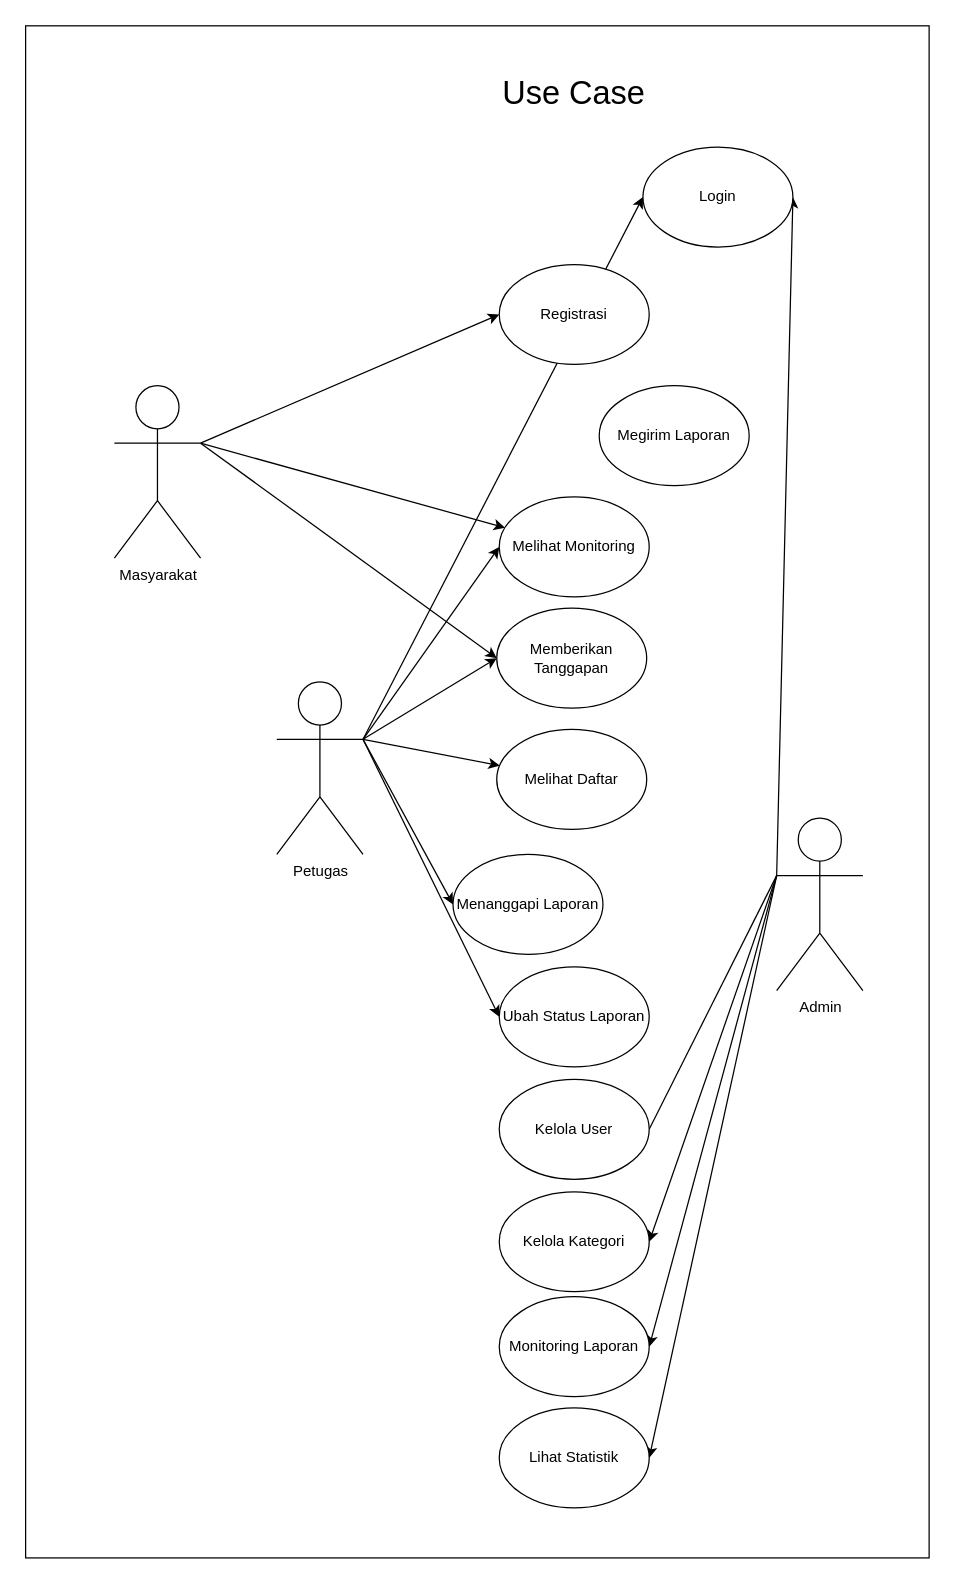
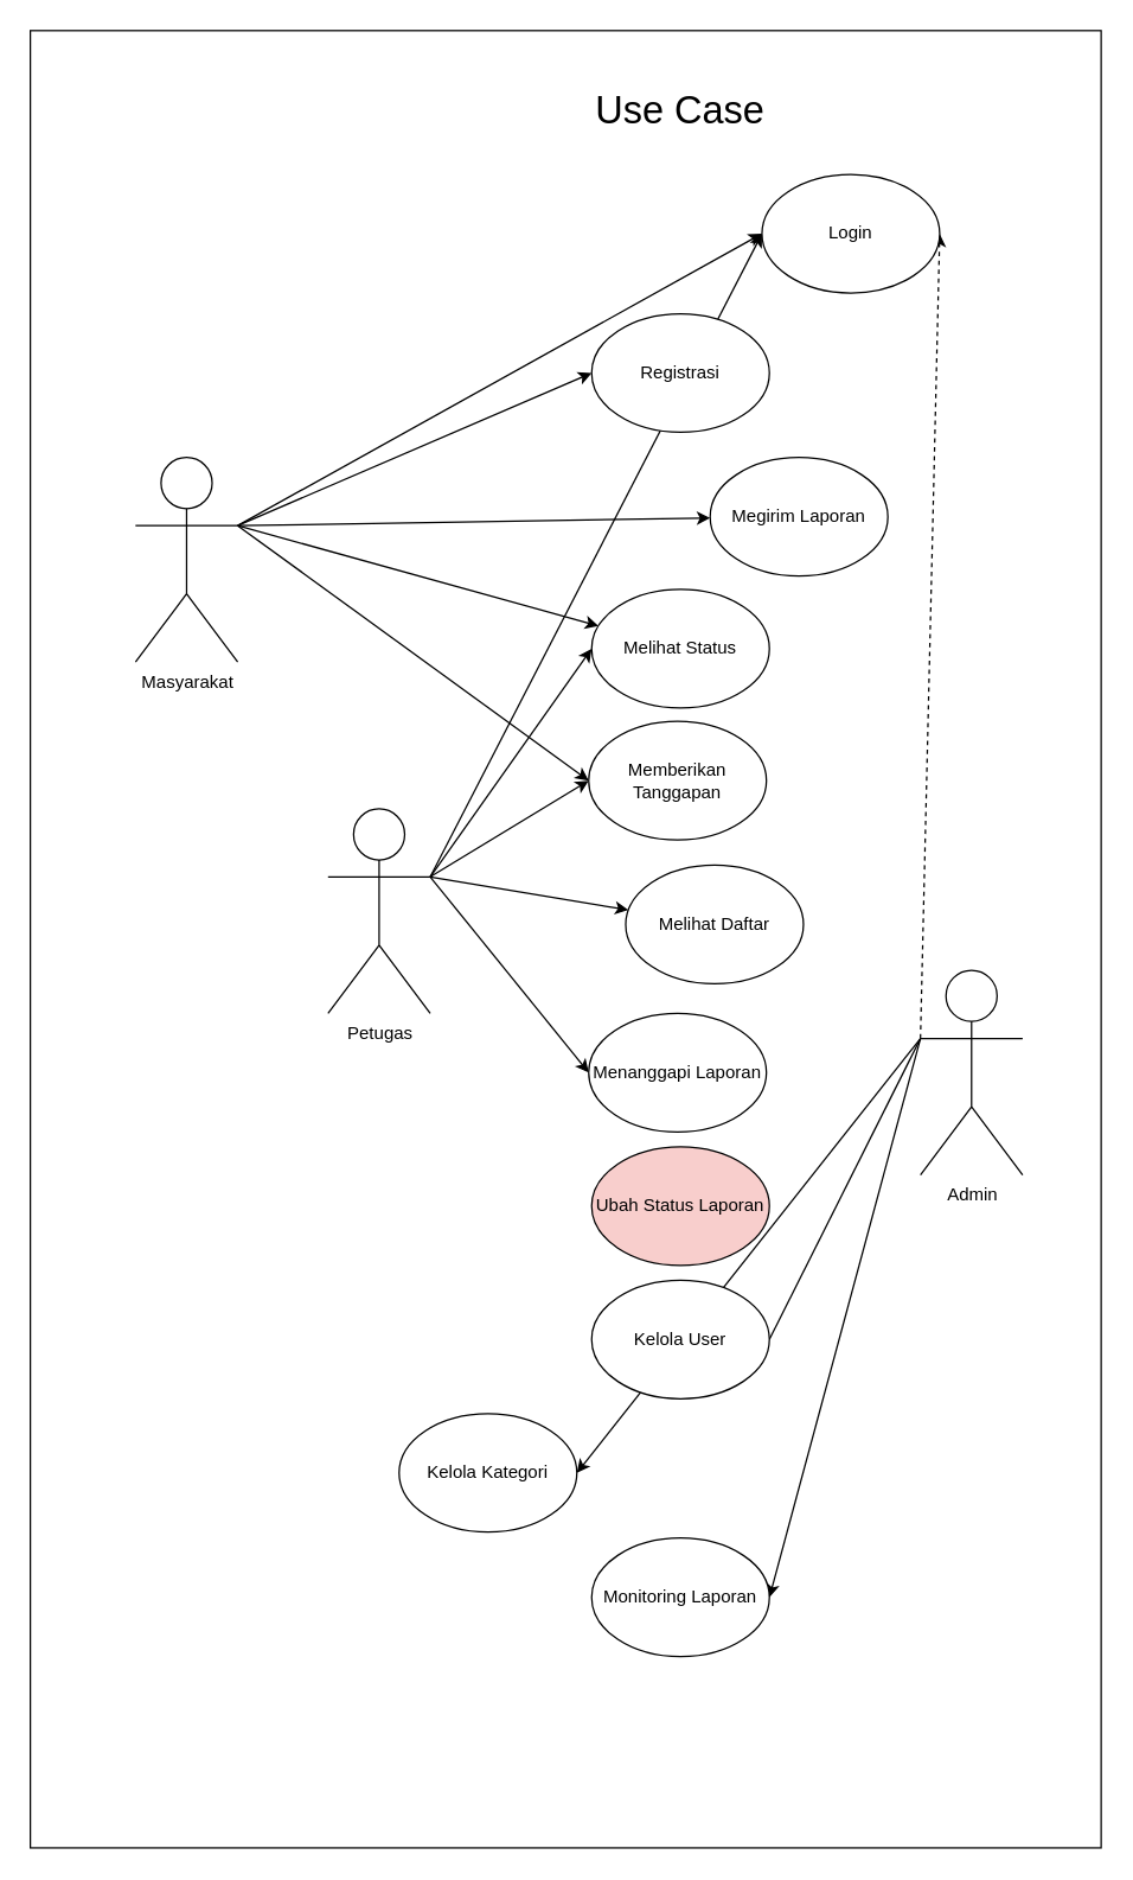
  <mxCell id="0" />
  <mxCell id="1" parent="0" />
+ <mxCell id="2" style="rounded=0;orthogonalLoop=1;jettySize=auto;html=1;entryX=0;entryY=0.5;entryDx=0;entryDy=0;exitX=1;exitY=0.333;exitDx=0;exitDy=0;exitPerimeter=0;" edge="1" parent="1" source="7" target="24"><mxGeometry relative="1" as="geometry"><mxPoint x="151" y="359" as="sourcePoint" /></mxGeometry></mxCell>
  <mxCell id="3" style="rounded=0;orthogonalLoop=1;jettySize=auto;html=1;entryX=0;entryY=0.5;entryDx=0;entryDy=0;exitX=1;exitY=0.333;exitDx=0;exitDy=0;exitPerimeter=0;" edge="1" parent="1" source="7" target="25"><mxGeometry relative="1" as="geometry" /></mxCell>
+ <mxCell id="4" style="rounded=0;orthogonalLoop=1;jettySize=auto;html=1;exitX=1;exitY=0.333;exitDx=0;exitDy=0;exitPerimeter=0;" edge="1" parent="1" source="7" target="8"><mxGeometry relative="1" as="geometry" /></mxCell>
  <mxCell id="5" style="rounded=0;orthogonalLoop=1;jettySize=auto;html=1;exitX=1;exitY=0.333;exitDx=0;exitDy=0;exitPerimeter=0;" edge="1" parent="1" source="7" target="9"><mxGeometry relative="1" as="geometry" /></mxCell>
  <mxCell id="6" style="rounded=0;orthogonalLoop=1;jettySize=auto;html=1;entryX=0;entryY=0.5;entryDx=0;entryDy=0;exitX=1;exitY=0.333;exitDx=0;exitDy=0;exitPerimeter=0;" edge="1" parent="1" source="7" target="10"><mxGeometry relative="1" as="geometry" /></mxCell>
  <mxCell id="7" value="Masyarakat" style="shape=umlActor;verticalLabelPosition=bottom;verticalAlign=top;html=1;outlineConnect=0;" vertex="1" parent="1"><mxGeometry x="91" y="308" width="69" height="138" as="geometry" /></mxCell>
  <mxCell id="8" value="Megirim Laporan" style="ellipse;whiteSpace=wrap;html=1;" vertex="1" parent="1"><mxGeometry x="479" y="308" width="120" height="80" as="geometry" /></mxCell>
- <mxCell id="9" value="Melihat Monitoring" style="ellipse;whiteSpace=wrap;html=1;" vertex="1" parent="1"><mxGeometry x="399" y="397" width="120" height="80" as="geometry" /></mxCell>
+ <mxCell id="9" value="Melihat Status" style="ellipse;whiteSpace=wrap;html=1;" vertex="1" parent="1"><mxGeometry x="399" y="397" width="120" height="80" as="geometry" /></mxCell>
  <mxCell id="10" value="Memberikan Tanggapan" style="ellipse;whiteSpace=wrap;html=1;" vertex="1" parent="1"><mxGeometry x="397" y="486" width="120" height="80" as="geometry" /></mxCell>
  <mxCell id="11" style="rounded=0;orthogonalLoop=1;jettySize=auto;html=1;entryX=0;entryY=0.5;entryDx=0;entryDy=0;exitX=1;exitY=0.333;exitDx=0;exitDy=0;exitPerimeter=0;" edge="1" parent="1" source="17" target="24"><mxGeometry relative="1" as="geometry"><mxPoint x="163" y="593" as="sourcePoint" /></mxGeometry></mxCell>
- <mxCell id="12" style="rounded=0;orthogonalLoop=1;jettySize=auto;html=1;exitX=1;exitY=0.333;exitDx=0;exitDy=0;exitPerimeter=0;entryX=0;entryY=0.5;entryDx=0;entryDy=0;" edge="1" parent="1" source="17" target="28"><mxGeometry relative="1" as="geometry" /></mxCell>
  <mxCell id="13" style="rounded=0;orthogonalLoop=1;jettySize=auto;html=1;entryX=0;entryY=0.5;entryDx=0;entryDy=0;exitX=1;exitY=0.333;exitDx=0;exitDy=0;exitPerimeter=0;" edge="1" parent="1" source="17" target="9"><mxGeometry relative="1" as="geometry" /></mxCell>
  <mxCell id="14" style="rounded=0;orthogonalLoop=1;jettySize=auto;html=1;exitX=1;exitY=0.333;exitDx=0;exitDy=0;exitPerimeter=0;entryX=0;entryY=0.5;entryDx=0;entryDy=0;" edge="1" parent="1" source="17" target="10"><mxGeometry relative="1" as="geometry" /></mxCell>
  <mxCell id="15" style="rounded=0;orthogonalLoop=1;jettySize=auto;html=1;exitX=1;exitY=0.333;exitDx=0;exitDy=0;exitPerimeter=0;" edge="1" parent="1" source="17" target="27"><mxGeometry relative="1" as="geometry" /></mxCell>
  <mxCell id="16" style="rounded=0;orthogonalLoop=1;jettySize=auto;html=1;entryX=0;entryY=0.5;entryDx=0;entryDy=0;exitX=1;exitY=0.333;exitDx=0;exitDy=0;exitPerimeter=0;" edge="1" parent="1" source="17" target="26"><mxGeometry relative="1" as="geometry" /></mxCell>
  <mxCell id="17" value="Petugas" style="shape=umlActor;verticalLabelPosition=bottom;verticalAlign=top;html=1;outlineConnect=0;" vertex="1" parent="1"><mxGeometry x="221" y="545" width="69" height="138" as="geometry" /></mxCell>
- <mxCell id="18" style="rounded=0;orthogonalLoop=1;jettySize=auto;html=1;entryX=1;entryY=0.5;entryDx=0;entryDy=0;exitX=0;exitY=0.333;exitDx=0;exitDy=0;exitPerimeter=0;" edge="1" parent="1" source="23" target="24"><mxGeometry relative="1" as="geometry" /></mxCell>
+ <mxCell id="18" style="rounded=0;orthogonalLoop=1;jettySize=auto;html=1;entryX=1;entryY=0.5;entryDx=0;entryDy=0;exitX=0;exitY=0.333;exitDx=0;exitDy=0;exitPerimeter=0;dashed=1;" edge="1" parent="1" source="23" target="24"><mxGeometry relative="1" as="geometry" /></mxCell>
  <mxCell id="19" style="rounded=0;orthogonalLoop=1;jettySize=auto;html=1;entryX=1;entryY=0.5;entryDx=0;entryDy=0;exitX=0;exitY=0.333;exitDx=0;exitDy=0;exitPerimeter=0;endArrow=none;" edge="1" parent="1" source="23" target="29"><mxGeometry relative="1" as="geometry" /></mxCell>
  <mxCell id="20" style="rounded=0;orthogonalLoop=1;jettySize=auto;html=1;entryX=1;entryY=0.5;entryDx=0;entryDy=0;exitX=0;exitY=0.333;exitDx=0;exitDy=0;exitPerimeter=0;" edge="1" parent="1" source="23" target="30"><mxGeometry relative="1" as="geometry" /></mxCell>
  <mxCell id="21" style="rounded=0;orthogonalLoop=1;jettySize=auto;html=1;entryX=1;entryY=0.5;entryDx=0;entryDy=0;exitX=0;exitY=0.333;exitDx=0;exitDy=0;exitPerimeter=0;" edge="1" parent="1" source="23" target="31"><mxGeometry relative="1" as="geometry" /></mxCell>
- <mxCell id="22" style="rounded=0;orthogonalLoop=1;jettySize=auto;html=1;entryX=1;entryY=0.5;entryDx=0;entryDy=0;exitX=0;exitY=0.333;exitDx=0;exitDy=0;exitPerimeter=0;" edge="1" parent="1" source="23" target="32"><mxGeometry relative="1" as="geometry" /></mxCell>
  <mxCell id="23" value="Admin" style="shape=umlActor;verticalLabelPosition=bottom;verticalAlign=top;html=1;outlineConnect=0;" vertex="1" parent="1"><mxGeometry x="621" y="654" width="69" height="138" as="geometry" /></mxCell>
  <mxCell id="24" value="Login" style="ellipse;whiteSpace=wrap;html=1;" vertex="1" parent="1"><mxGeometry x="514" y="117" width="120" height="80" as="geometry" /></mxCell>
  <mxCell id="25" value="Registrasi" style="ellipse;whiteSpace=wrap;html=1;" vertex="1" parent="1"><mxGeometry x="399" y="211" width="120" height="80" as="geometry" /></mxCell>
- <mxCell id="26" value="Menanggapi Laporan" style="ellipse;whiteSpace=wrap;html=1;" vertex="1" parent="1"><mxGeometry x="362" y="683" width="120" height="80" as="geometry" /></mxCell>
- <mxCell id="27" value="Melihat Daftar" style="ellipse;whiteSpace=wrap;html=1;" vertex="1" parent="1"><mxGeometry x="397" y="583" width="120" height="80" as="geometry" /></mxCell>
- <mxCell id="28" value="Ubah Status Laporan" style="ellipse;whiteSpace=wrap;html=1;" vertex="1" parent="1"><mxGeometry x="399" y="773" width="120" height="80" as="geometry" /></mxCell>
+ <mxCell id="26" value="Menanggapi Laporan" style="ellipse;whiteSpace=wrap;html=1;" vertex="1" parent="1"><mxGeometry x="397" y="683" width="120" height="80" as="geometry" /></mxCell>
+ <mxCell id="27" value="Melihat Daftar" style="ellipse;whiteSpace=wrap;html=1;" vertex="1" parent="1"><mxGeometry x="422" y="583" width="120" height="80" as="geometry" /></mxCell>
+ <mxCell id="28" value="Ubah Status Laporan" style="ellipse;whiteSpace=wrap;html=1;fillColor=#f8cecc;" vertex="1" parent="1"><mxGeometry x="399" y="773" width="120" height="80" as="geometry" /></mxCell>
  <mxCell id="29" value="Kelola User" style="ellipse;whiteSpace=wrap;html=1;" vertex="1" parent="1"><mxGeometry x="399" y="863" width="120" height="80" as="geometry" /></mxCell>
- <mxCell id="30" value="Kelola Kategori" style="ellipse;whiteSpace=wrap;html=1;" vertex="1" parent="1"><mxGeometry x="399" y="953" width="120" height="80" as="geometry" /></mxCell>
+ <mxCell id="30" value="Kelola Kategori" style="ellipse;whiteSpace=wrap;html=1;" vertex="1" parent="1"><mxGeometry x="269" y="953" width="120" height="80" as="geometry" /></mxCell>
  <mxCell id="31" value="Monitoring Laporan" style="ellipse;whiteSpace=wrap;html=1;" vertex="1" parent="1"><mxGeometry x="399" y="1037" width="120" height="80" as="geometry" /></mxCell>
- <mxCell id="32" value="Lihat Statistik" style="ellipse;whiteSpace=wrap;html=1;" vertex="1" parent="1"><mxGeometry x="399" y="1126" width="120" height="80" as="geometry" /></mxCell>
  <mxCell id="33" value="" style="rounded=0;whiteSpace=wrap;html=1;fillColor=none;gradientColor=none;fillStyle=hatch;" vertex="1" parent="1"><mxGeometry x="20" y="20" width="723" height="1226" as="geometry" /></mxCell>
  <mxCell id="34" value="&lt;font style=&quot;font-size: 26px;&quot;&gt;Use Case&lt;/font&gt;" style="text;html=1;align=center;verticalAlign=middle;whiteSpace=wrap;rounded=0;" vertex="1" parent="1"><mxGeometry x="354" y="49" width="210" height="50" as="geometry" /></mxCell>
